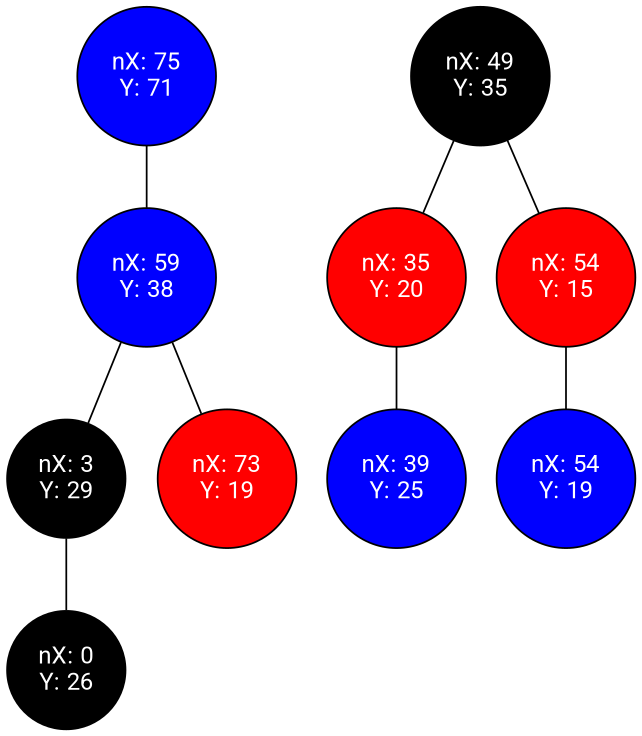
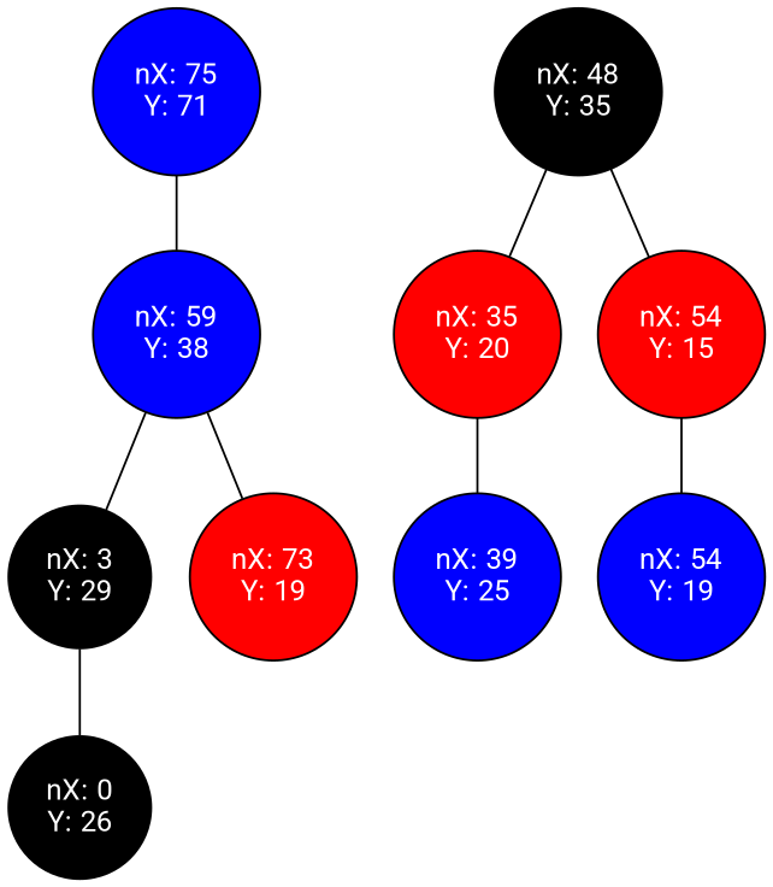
  graph {
    fontname=Roboto
    rankdir=TB
    node [color=black fillcolor=blue fontcolor=white fontname=Roboto shape=circle style=filled]
    edge [fontname=Roboto]
    n1 [label="nX: 75\nY: 71"]
    n2 [label="nX: 59\nY: 38"]
    n3 [fillcolor=black label="nX: 3\nY: 29"]
    n4 [fillcolor=Red label="nX: 73\nY: 19"]
    n5 [fillcolor=black label="nX: 0\nY: 26"]
-   n6 [fillcolor=black label="nX: 49\nY: 35"]
+   n6 [fillcolor=black label="nX: 48\nY: 35"]
    n7 [fillcolor=Red label="nX: 35\nY: 20"]
    n8 [fillcolor=Red label="nX: 54\nY: 15"]
    n9 [label="nX: 39\nY: 25"]
    n10 [label="nX: 54\nY: 19"]
    n1 -- n2
    n2 -- n3
    n2 -- n4
    n3 -- n5
    n6 -- n7
    n6 -- n8
    n7 -- n9
    n8 -- n10
  }
